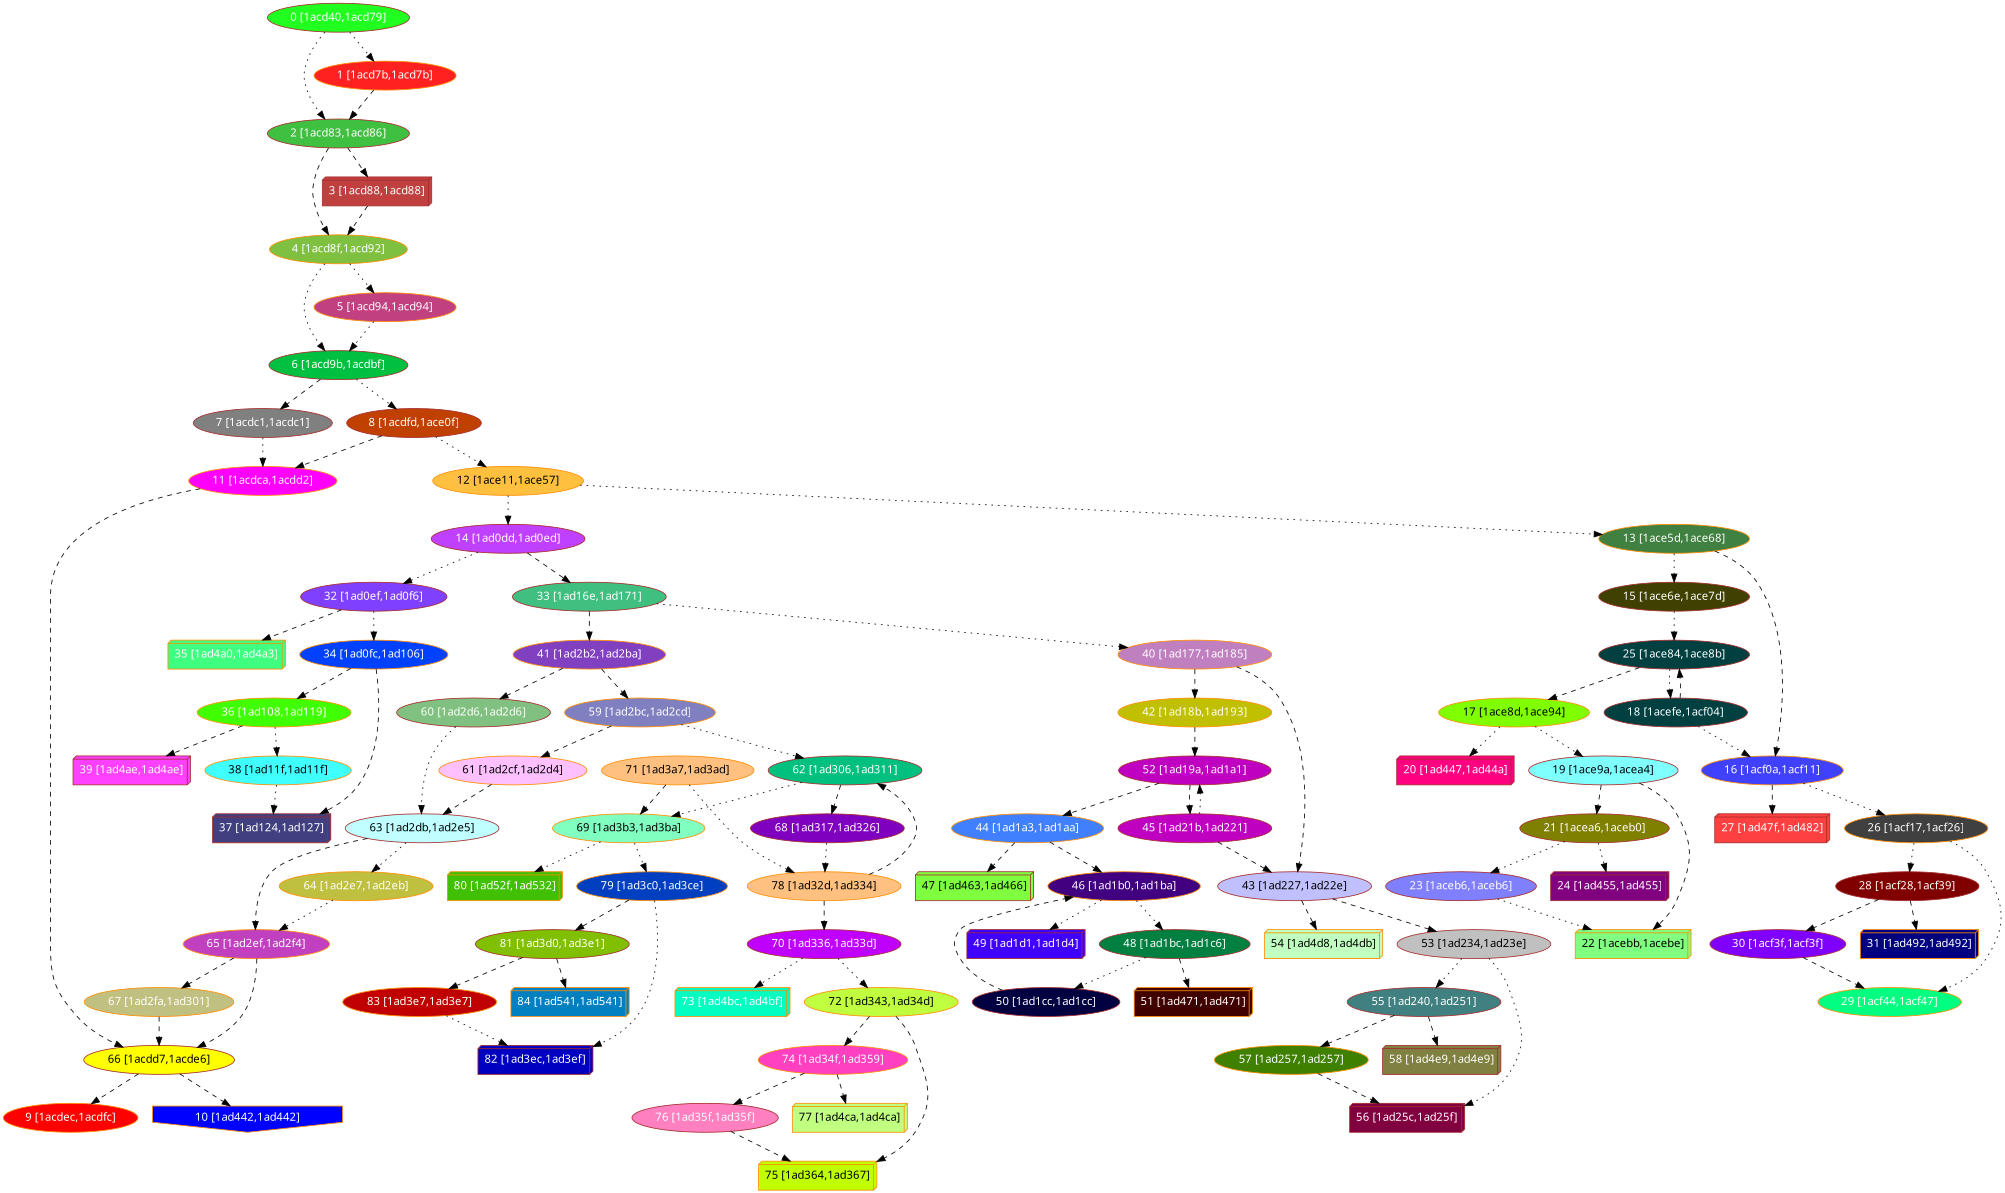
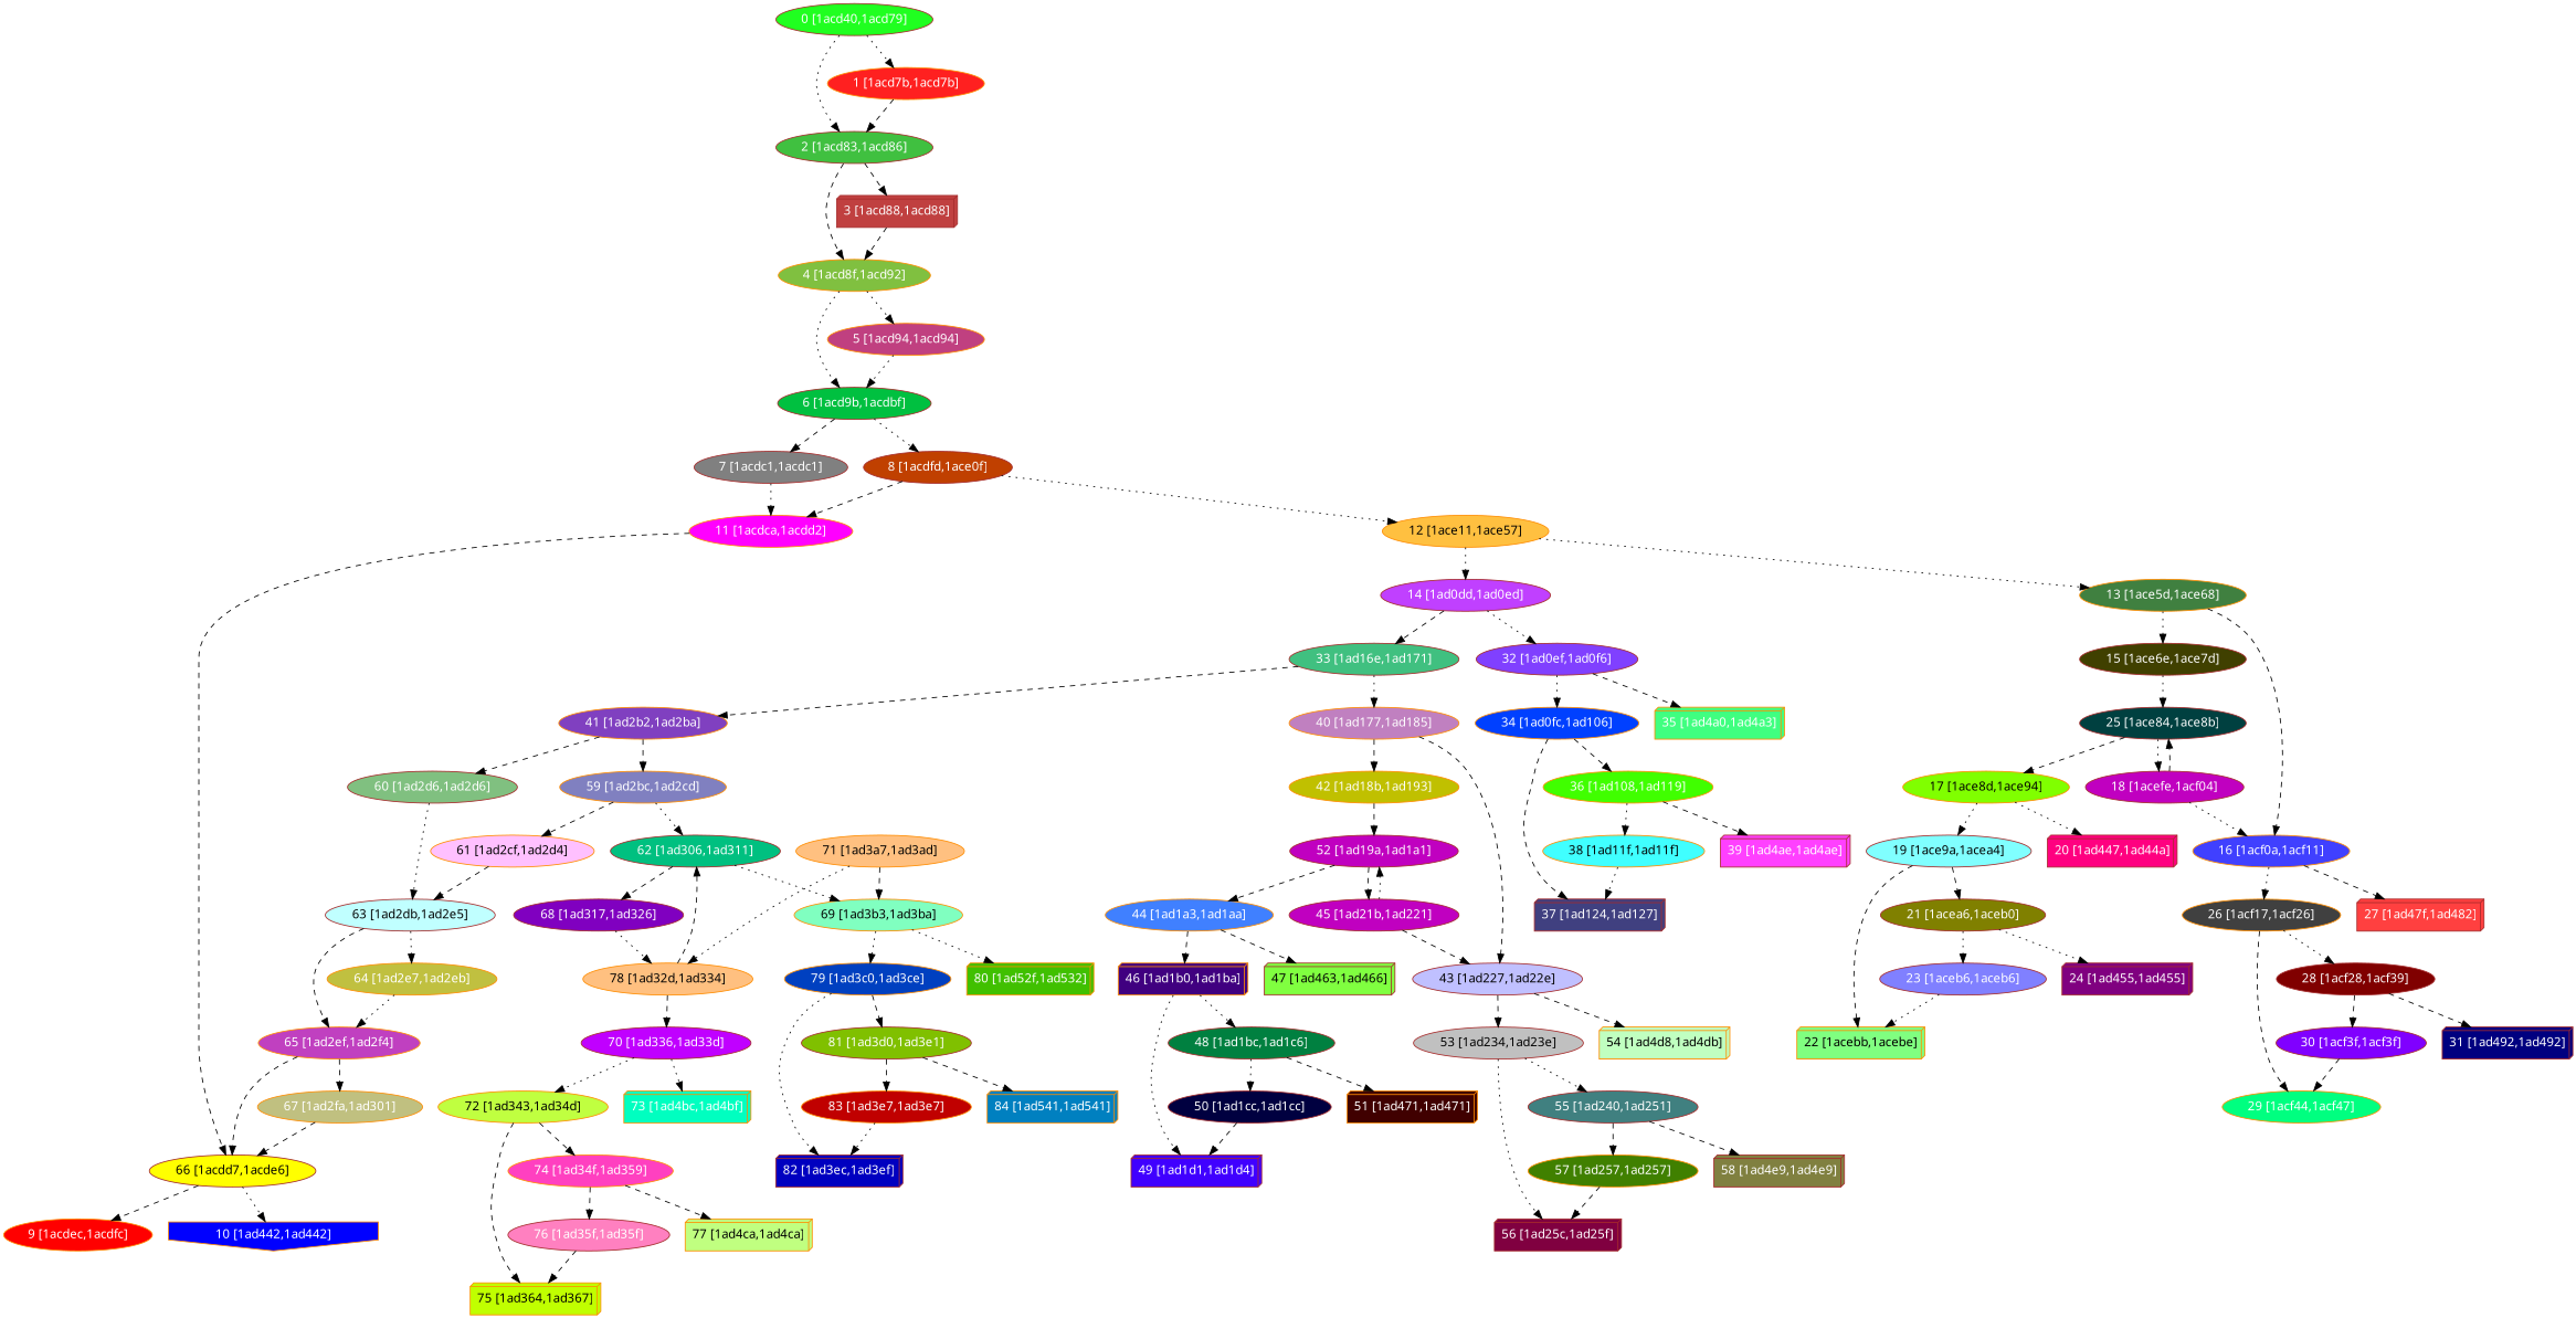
  digraph {
    fontname="Noto Sans"
    node [color=darkorange fillcolor="#004040" fontcolor="#ffffff" fontname="Noto Sans" shape=oval style=filled]
    edge [fontname="Noto Sans" style=dashed]
    n1 [color=brown fillcolor="#20FF20" label="0 [1acd40,1acd79]"]
    n2 [fillcolor="#FF2020" label="1 [1acd7b,1acd7b]"]
    n3 [color=brown fillcolor="#40C040" label="2 [1acd83,1acd86]"]
    n4 [color=brown fillcolor="#C04040" label="3 [1acd88,1acd88]" shape=box3d]
    n5 [fillcolor="#80C040" label="4 [1acd8f,1acd92]"]
    n6 [fillcolor="#C04080" label="5 [1acd94,1acd94]"]
    n7 [color=brown fillcolor="#00C040" label="6 [1acd9b,1acdbf]"]
    n8 [color=brown fillcolor="#808080" label="7 [1acdc1,1acdc1]"]
    n9 [color=brown fillcolor="#C04000" label="8 [1acdfd,1ace0f]"]
    n10 [fillcolor="#FF00FF" label="11 [1acdca,1acdd2]"]
    n11 [fillcolor="#FFC040" fontcolor="#000000" label="12 [1ace11,1ace57]"]
    n12 [color=brown fillcolor="#FFFF00" fontcolor="#000000" label="66 [1acdd7,1acde6]"]
    n13 [fillcolor="#408040" label="13 [1ace5d,1ace68]"]
    n14 [color=brown fillcolor="#C040FF" label="14 [1ad0dd,1ad0ed]"]
    n15 [fillcolor="#FF0000" label="9 [1acdec,1acdfc]"]
    n16 [fillcolor="#0000FF" label="10 [1ad442,1ad442]" shape=invhouse]
    n17 [color=brown fillcolor="#404000" label="15 [1ace6e,1ace7d]"]
    n18 [fillcolor="#4040FF" label="16 [1acf0a,1acf11]"]
    n19 [color=brown fillcolor="#8040FF" label="32 [1ad0ef,1ad0f6]"]
    n20 [color=brown fillcolor="#40C080" label="33 [1ad16e,1ad171]"]
    n21 [color=brown label="25 [1ace84,1ace8b]"]
    n22 [fillcolor="#404040" label="26 [1acf17,1acf26]"]
    n23 [color=brown fillcolor="#FF4040" label="27 [1ad47f,1ad482]" shape=box3d]
    n24 [fillcolor="#0040FF" label="34 [1ad0fc,1ad106]"]
    n25 [fillcolor="#40FF80" label="35 [1ad4a0,1ad4a3]" shape=box3d]
    n26 [fillcolor="#C080C0" label="40 [1ad177,1ad185]"]
    n27 [fillcolor="#8040C0" label="41 [1ad2b2,1ad2ba]"]
    n28 [fillcolor="#80FF00" fontcolor="#000000" label="17 [1ace8d,1ace94]"]
-   n29 [color=brown label="18 [1acefe,1acf04]"]
+   n29 [color=brown fillcolor="#C000C0" label="18 [1acefe,1acf04]"]
    n30 [color=brown fillcolor="#800000" label="28 [1acf28,1acf39]"]
    n31 [fillcolor="#00FF80" label="29 [1acf44,1acf47]" shape=ellipse]
    n32 [color=brown fillcolor="#80FFFF" fontcolor="#000000" label="19 [1ace9a,1acea4]"]
    n33 [color=brown fillcolor="#FF0080" label="20 [1ad447,1ad44a]" shape=box3d]
    n34 [color=brown fillcolor="#808000" label="21 [1acea6,1aceb0]"]
    n35 [fillcolor="#80FF80" fontcolor="#000000" label="22 [1acebb,1acebe]" shape=box3d]
    n36 [color=brown fillcolor="#8080FF" label="23 [1aceb6,1aceb6]"]
    n37 [color=brown fillcolor="#800080" label="24 [1ad455,1ad455]" shape=box3d]
    n38 [color=brown fillcolor="#8000FF" label="30 [1acf3f,1acf3f]"]
-   n39 [fillcolor="#000080" label="31 [1ad492,1ad492]" shape=box3d]
+   n39 [color=brown fillcolor="#000080" label="31 [1ad492,1ad492]" shape=box3d]
    n40 [fillcolor="#40FF00" label="36 [1ad108,1ad119]"]
    n41 [color=brown fillcolor="#404080" label="37 [1ad124,1ad127]" shape=box3d]
    n42 [fillcolor="#C0C000" label="42 [1ad18b,1ad193]"]
    n43 [color=brown fillcolor="#C0C0FF" fontcolor="#000000" label="43 [1ad227,1ad22e]"]
    n44 [fillcolor="#8080C0" label="59 [1ad2bc,1ad2cd]"]
    n45 [color=brown fillcolor="#80C080" label="60 [1ad2d6,1ad2d6]"]
    n46 [fillcolor="#40FFFF" fontcolor="#000000" label="38 [1ad11f,1ad11f]"]
    n47 [color=brown fillcolor="#FF40FF" label="39 [1ad4ae,1ad4ae]" shape=box3d]
    n48 [color=brown fillcolor="#C000C0" label="52 [1ad19a,1ad1a1]"]
    n49 [color=brown fillcolor="#C0C0C0" fontcolor="#000000" label="53 [1ad234,1ad23e]"]
    n50 [fillcolor="#C0FFC0" fontcolor="#000000" label="54 [1ad4d8,1ad4db]" shape=box3d]
    n51 [fillcolor="#FFC0FF" fontcolor="#000000" label="61 [1ad2cf,1ad2d4]"]
    n52 [color=brown fillcolor="#00C080" label="62 [1ad306,1ad311]"]
    n53 [color=brown fillcolor="#C0FFFF" fontcolor="#000000" label="63 [1ad2db,1ad2e5]"]
    n54 [fillcolor="#4080FF" label="44 [1ad1a3,1ad1aa]"]
    n55 [color=brown fillcolor="#C000C0" label="45 [1ad21b,1ad221]"]
    n56 [color=brown fillcolor="#408080" label="55 [1ad240,1ad251]"]
    n57 [color=brown fillcolor="#800040" label="56 [1ad25c,1ad25f]" shape=box3d]
-   n58 [fillcolor="#400080" label="46 [1ad1b0,1ad1ba]"]
+   n58 [fillcolor="#400080" label="46 [1ad1b0,1ad1ba]" shape=box3d]
    n59 [color=brown fillcolor="#80FF40" fontcolor="#000000" label="47 [1ad463,1ad466]" shape=box3d]
    n60 [color=brown fillcolor="#008040" label="48 [1ad1bc,1ad1c6]"]
    n61 [color=brown fillcolor="#4000FF" label="49 [1ad1d1,1ad1d4]" shape=box3d]
    n62 [color=brown fillcolor="#000040" label="50 [1ad1cc,1ad1cc]"]
    n63 [fillcolor="#400000" label="51 [1ad471,1ad471]" shape=box3d]
    n64 [fillcolor="#408000" label="57 [1ad257,1ad257]"]
    n65 [color=brown fillcolor="#808040" label="58 [1ad4e9,1ad4e9]" shape=box3d]
    n66 [color=brown fillcolor="#8000C0" label="68 [1ad317,1ad326]"]
    n67 [fillcolor="#80FFC0" fontcolor="#000000" label="69 [1ad3b3,1ad3ba]"]
    n68 [fillcolor="#C0C040" label="64 [1ad2e7,1ad2eb]"]
    n69 [fillcolor="#C040C0" label="65 [1ad2ef,1ad2f4]"]
    n70 [fillcolor="#FFC080" fontcolor="#000000" label="78 [1ad32d,1ad334]"]
    n71 [fillcolor="#0040C0" label="79 [1ad3c0,1ad3ce]"]
    n72 [fillcolor="#40C000" label="80 [1ad52f,1ad532]" shape=box3d]
    n73 [fillcolor="#C0C080" label="67 [1ad2fa,1ad301]"]
    n74 [color=brown fillcolor="#C000FF" label="70 [1ad336,1ad33d]"]
    n75 [color=brown fillcolor="#80C000" label="81 [1ad3d0,1ad3e1]"]
    n76 [color=brown fillcolor="#0000C0" label="82 [1ad3ec,1ad3ef]" shape=box3d]
    n77 [fillcolor="#C0FF40" fontcolor="#000000" label="72 [1ad343,1ad34d]"]
    n78 [fillcolor="#00FFC0" label="73 [1ad4bc,1ad4bf]" shape=box3d]
    n79 [fillcolor="#FF40C0" label="74 [1ad34f,1ad359]"]
    n80 [fillcolor="#C0FF00" fontcolor="#000000" label="75 [1ad364,1ad367]" shape=box3d]
    n81 [fillcolor="#FFC080" fontcolor="#000000" label="71 [1ad3a7,1ad3ad]"]
    n82 [color=brown fillcolor="#FF80C0" label="76 [1ad35f,1ad35f]"]
    n83 [fillcolor="#C0FF80" fontcolor="#000000" label="77 [1ad4ca,1ad4ca]" shape=box3d]
    n84 [fillcolor="#C00000" label="83 [1ad3e7,1ad3e7]"]
    n85 [fillcolor="#0080C0" label="84 [1ad541,1ad541]" shape=box3d]
    n1 -> n2 [style=dotted]
    n1 -> n3 [style=dotted]
    n2 -> n3
    n3 -> n4
    n3 -> n5
    n4 -> n5
    n5 -> n6 [style=dotted]
    n5 -> n7 [style=dotted]
    n6 -> n7 [style=dotted]
    n7 -> n8
    n7 -> n9 [style=dotted]
    n8 -> n10 [style=dotted]
    n9 -> n10
    n9 -> n11 [style=dotted]
    n10 -> n12
    n11 -> n13 [style=dotted]
    n11 -> n14 [style=dotted]
    n12 -> n15
-   n12 -> n16
+   n12 -> n16 [style=dotted]
    n13 -> n17 [style=dotted]
    n13 -> n18
    n14 -> n19 [style=dotted]
    n14 -> n20
    n17 -> n21 [style=dotted]
    n18 -> n22 [style=dotted]
    n18 -> n23
    n19 -> n24 [style=dotted]
    n19 -> n25
    n20 -> n26 [style=dotted]
    n20 -> n27
    n21 -> n28
    n21 -> n29 [style=dotted]
    n22 -> n30 [style=dotted]
-   n22 -> n31 [style=dotted]
+   n22 -> n31
    n24 -> n40
    n24 -> n41
    n26 -> n42
    n26 -> n43
    n27 -> n44
    n27 -> n45
    n28 -> n32 [style=dotted]
    n28 -> n33 [style=dotted]
    n29 -> n18 [style=dotted]
    n29 -> n21
    n30 -> n38
    n30 -> n39
    n32 -> n34
    n32 -> n35
    n34 -> n36 [style=dotted]
    n34 -> n37 [style=dotted]
    n36 -> n35 [style=dotted]
    n38 -> n31
    n40 -> n46 [style=dotted]
    n40 -> n47
    n42 -> n48
    n43 -> n49
    n43 -> n50
    n44 -> n51
    n44 -> n52 [style=dotted]
    n45 -> n53 [style=dotted]
    n46 -> n41 [style=dotted]
    n48 -> n54
    n48 -> n55
    n49 -> n56 [style=dotted]
    n49 -> n57 [style=dotted]
    n51 -> n53
    n52 -> n66
    n52 -> n67 [style=dotted]
    n53 -> n68 [style=dotted]
    n53 -> n69
    n54 -> n58
    n54 -> n59
    n55 -> n43
    n55 -> n48 [style=dotted]
    n56 -> n64
    n56 -> n65
    n58 -> n60 [style=dotted]
    n58 -> n61 [style=dotted]
    n60 -> n62 [style=dotted]
    n60 -> n63
-   n62 -> n58
+   n62 -> n61
    n64 -> n57
    n66 -> n70 [style=dotted]
    n67 -> n71 [style=dotted]
    n67 -> n72 [style=dotted]
    n68 -> n69 [style=dotted]
    n69 -> n12
    n69 -> n73
    n70 -> n52
    n70 -> n74
    n71 -> n75
    n71 -> n76 [style=dotted]
    n73 -> n12
    n74 -> n77 [style=dotted]
    n74 -> n78 [style=dotted]
    n75 -> n84
    n75 -> n85
    n77 -> n79
    n77 -> n80
    n79 -> n82
    n79 -> n83
    n81 -> n67
    n81 -> n70 [style=dotted]
    n82 -> n80
    n84 -> n76 [style=dotted]
  }
